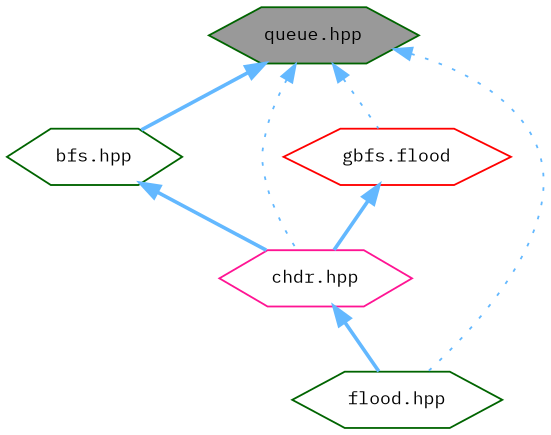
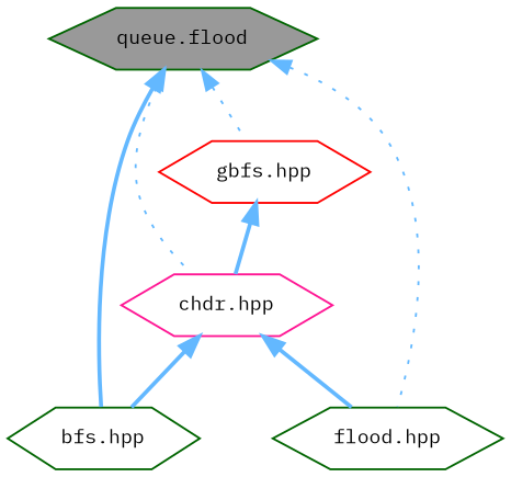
  digraph {
    fontname="IBM Plex Mono"
    node [color=darkgreen fillcolor=white fontname="IBM Plex Mono" fontsize=10 shape=hexagon style=filled]
    edge [color=steelblue1 dir=back fontname="IBM Plex Mono" fontsize=10 labelfontname=Helvetica labelfontsize=10 style=bold]
-   n1 [fillcolor=grey60 fontcolor=black height=0.2 label="queue.hpp" width=0.4]
+   n1 [fillcolor=grey60 fontcolor=black height=0.2 label="queue.flood" width=0.4]
    n2 [height=0.2 label="bfs.hpp" width=0.4]
    n3 [color=deeppink height=0.2 label="chdr.hpp" width=0.4]
    n4 [height=0.2 label="flood.hpp" width=0.4]
-   n5 [color=red height=0.2 label="gbfs.flood" width=0.4]
+   n5 [color=red height=0.2 label="gbfs.hpp" width=0.4]
    n1 -> n2
    n1 -> n3 [style=dotted]
    n1 -> n4 [style=dotted]
    n1 -> n5 [style=dotted]
-   n2 -> n3
+   n3 -> n2
    n3 -> n4
    n5 -> n3
  }
